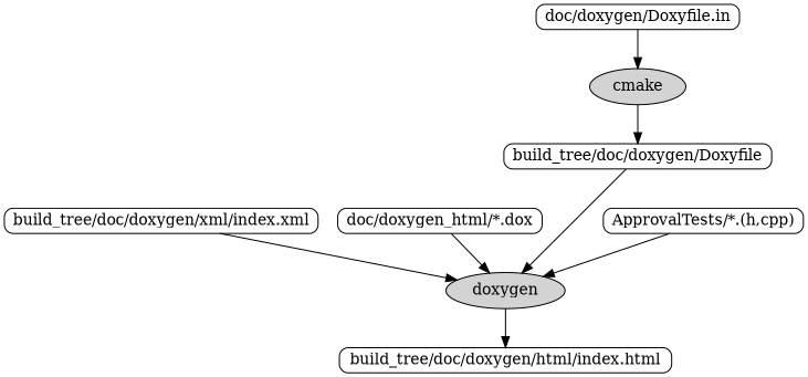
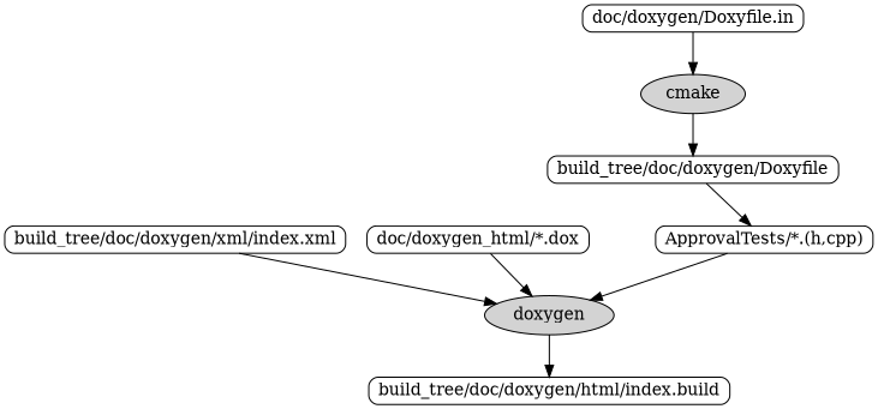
  digraph {
    rankdir=TB
    node [fontsize=14 shape=box style=rounded]
    edge [fontsize=14]
    cmake [fillcolor=lightgray height=0.25 shape=oval style=filled]
    n2 [height=0.25 label="build_tree/doc/doxygen/Doxyfile"]
    doxygen [fillcolor=lightgray height=0.25 shape=oval style=filled]
    n4 [height=0.25 label="doc/doxygen/Doxyfile.in"]
-   n5 [height=0.25 label="build_tree/doc/doxygen/html/index.html"]
+   n5 [height=0.25 label="build_tree/doc/doxygen/html/index.build"]
    n6 [height=0.25 label="build_tree/doc/doxygen/xml/index.xml"]
    n7 [height=0.25 label="doc/doxygen_html/*.dox"]
    n8 [height=0.25 label="ApprovalTests/*.(h,cpp)"]
    cmake -> n2
-   n2 -> doxygen
+   n2 -> n8
    doxygen -> n5
    n4 -> cmake
    n6 -> doxygen
    n7 -> doxygen
    n8 -> doxygen
  }
